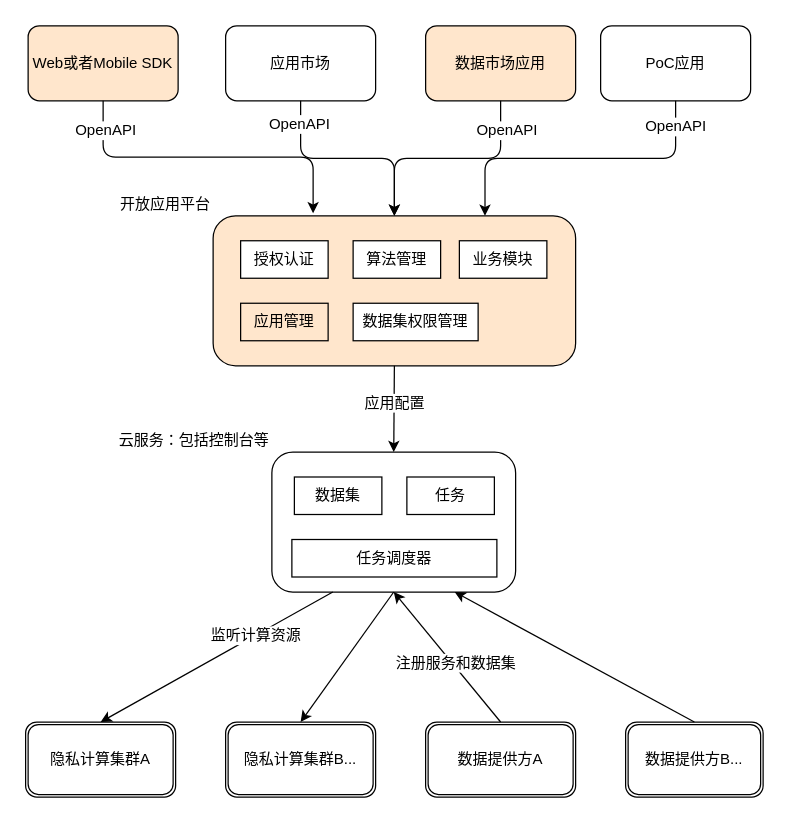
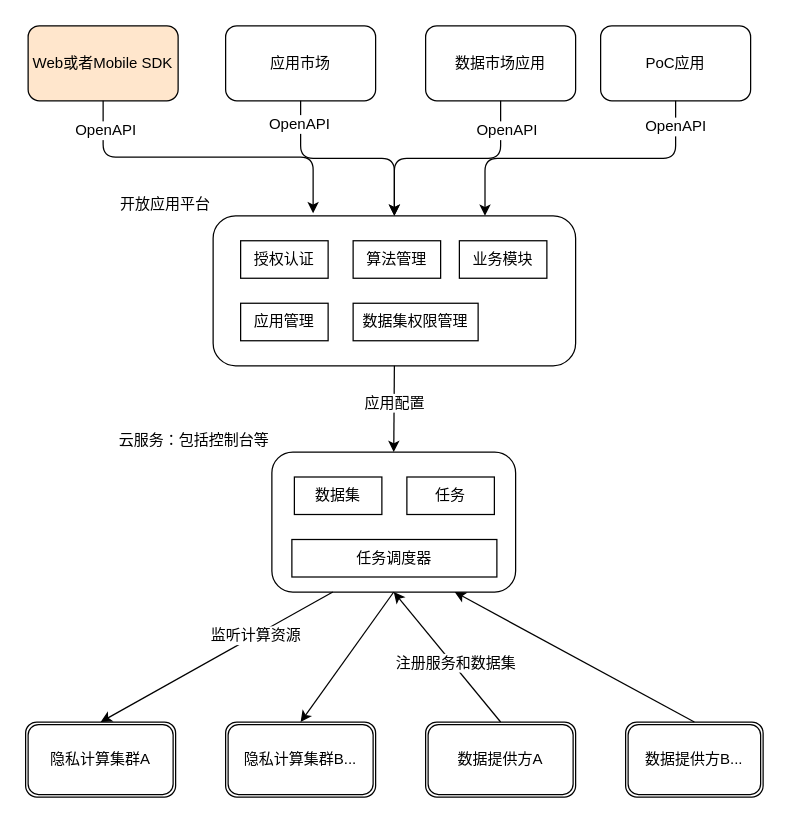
  <mxCell id="0" />
  <mxCell id="1" parent="0" />
- <mxCell id="2" value="开放应用平台" style="rounded=1;whiteSpace=wrap;html=1;direction=west;flipV=0;flipH=0;labelPosition=left;verticalLabelPosition=top;align=right;verticalAlign=bottom;fillColor=#ffe6cc;" parent="1" vertex="1"><mxGeometry x="170" y="172" width="290" height="120" as="geometry" /></mxCell>
+ <mxCell id="2" value="开放应用平台" style="rounded=1;whiteSpace=wrap;html=1;direction=west;flipV=0;flipH=0;labelPosition=left;verticalLabelPosition=top;align=right;verticalAlign=bottom;" parent="1" vertex="1"><mxGeometry x="170" y="172" width="290" height="120" as="geometry" /></mxCell>
  <mxCell id="3" value="授权认证" style="rounded=0;whiteSpace=wrap;html=1;" parent="1" vertex="1"><mxGeometry x="192" y="192" width="70" height="30" as="geometry" /></mxCell>
  <mxCell id="4" value="算法管理" style="rounded=0;whiteSpace=wrap;html=1;" parent="1" vertex="1"><mxGeometry x="282" y="192" width="70" height="30" as="geometry" /></mxCell>
- <mxCell id="5" value="应用管理" style="rounded=0;whiteSpace=wrap;html=1;fillColor=#ffe6cc;" parent="1" vertex="1"><mxGeometry x="192" y="242" width="70" height="30" as="geometry" /></mxCell>
+ <mxCell id="5" value="应用管理" style="rounded=0;whiteSpace=wrap;html=1;" parent="1" vertex="1"><mxGeometry x="192" y="242" width="70" height="30" as="geometry" /></mxCell>
  <mxCell id="6" value="数据集权限管理" style="rounded=0;whiteSpace=wrap;html=1;" parent="1" vertex="1"><mxGeometry x="282" y="242" width="100" height="30" as="geometry" /></mxCell>
  <mxCell id="7" value="Web或者Mobile SDK" style="rounded=1;whiteSpace=wrap;html=1;fillColor=#ffe6cc;" parent="1" vertex="1"><mxGeometry x="22" y="20" width="120" height="60" as="geometry" /></mxCell>
  <mxCell id="8" value="应用市场" style="rounded=1;whiteSpace=wrap;html=1;" parent="1" vertex="1"><mxGeometry x="180" y="20" width="120" height="60" as="geometry" /></mxCell>
- <mxCell id="9" value="数据市场应用" style="rounded=1;whiteSpace=wrap;html=1;fillColor=#ffe6cc;" parent="1" vertex="1"><mxGeometry x="340" y="20" width="120" height="60" as="geometry" /></mxCell>
+ <mxCell id="9" value="数据市场应用" style="rounded=1;whiteSpace=wrap;html=1;" parent="1" vertex="1"><mxGeometry x="340" y="20" width="120" height="60" as="geometry" /></mxCell>
  <mxCell id="10" value="PoC应用" style="rounded=1;whiteSpace=wrap;html=1;" parent="1" vertex="1"><mxGeometry x="480" y="20" width="120" height="60" as="geometry" /></mxCell>
  <mxCell id="11" value="" style="edgeStyle=elbowEdgeStyle;elbow=vertical;endArrow=classic;html=1;exitX=0.5;exitY=1;exitDx=0;exitDy=0;" parent="1" source="7" edge="1"><mxGeometry width="50" height="50" relative="1" as="geometry"><mxPoint x="280" y="340" as="sourcePoint" /><mxPoint x="250" y="170" as="targetPoint" /></mxGeometry></mxCell>
  <mxCell id="12" value="OpenAPI" style="text;html=1;align=center;verticalAlign=middle;resizable=0;points=[];labelBackgroundColor=#ffffff;" parent="11" vertex="1" connectable="0"><mxGeometry x="-0.819" y="1" relative="1" as="geometry"><mxPoint as="offset" /></mxGeometry></mxCell>
  <mxCell id="13" value="" style="edgeStyle=elbowEdgeStyle;elbow=vertical;endArrow=classic;html=1;exitX=0.5;exitY=1;exitDx=0;exitDy=0;entryX=0.5;entryY=1;entryDx=0;entryDy=0;" parent="1" source="8" target="2" edge="1"><mxGeometry width="50" height="50" relative="1" as="geometry"><mxPoint x="280" y="340" as="sourcePoint" /><mxPoint x="330" y="290" as="targetPoint" /></mxGeometry></mxCell>
  <mxCell id="14" value="OpenAPI" style="text;html=1;align=center;verticalAlign=middle;resizable=0;points=[];labelBackgroundColor=#ffffff;" parent="13" vertex="1" connectable="0"><mxGeometry x="-0.784" y="-2" relative="1" as="geometry"><mxPoint as="offset" /></mxGeometry></mxCell>
  <mxCell id="15" value="" style="edgeStyle=elbowEdgeStyle;elbow=vertical;endArrow=classic;html=1;exitX=0.5;exitY=1;exitDx=0;exitDy=0;entryX=0.5;entryY=1;entryDx=0;entryDy=0;" parent="1" source="9" target="2" edge="1"><mxGeometry width="50" height="50" relative="1" as="geometry"><mxPoint x="280" y="340" as="sourcePoint" /><mxPoint x="330" y="290" as="targetPoint" /></mxGeometry></mxCell>
  <mxCell id="16" value="OpenAPI" style="text;html=1;align=center;verticalAlign=middle;resizable=0;points=[];labelBackgroundColor=#ffffff;" parent="15" vertex="1" connectable="0"><mxGeometry x="-0.74" y="4" relative="1" as="geometry"><mxPoint as="offset" /></mxGeometry></mxCell>
  <mxCell id="17" value="" style="edgeStyle=elbowEdgeStyle;elbow=vertical;endArrow=classic;html=1;exitX=0.5;exitY=1;exitDx=0;exitDy=0;entryX=0.25;entryY=1;entryDx=0;entryDy=0;" parent="1" source="10" target="2" edge="1"><mxGeometry width="50" height="50" relative="1" as="geometry"><mxPoint x="280" y="340" as="sourcePoint" /><mxPoint x="330" y="290" as="targetPoint" /></mxGeometry></mxCell>
  <mxCell id="18" value="OpenAPI" style="text;html=1;align=center;verticalAlign=middle;resizable=0;points=[];labelBackgroundColor=#ffffff;" parent="17" vertex="1" connectable="0"><mxGeometry x="-0.834" y="-1" relative="1" as="geometry"><mxPoint as="offset" /></mxGeometry></mxCell>
  <mxCell id="19" value="云服务：包括控制台等" style="rounded=1;whiteSpace=wrap;html=1;labelPosition=left;verticalLabelPosition=top;align=right;verticalAlign=bottom;" parent="1" vertex="1"><mxGeometry x="217" y="361" width="195" height="112" as="geometry" /></mxCell>
  <mxCell id="20" value="隐私计算集群A" style="shape=ext;double=1;rounded=1;whiteSpace=wrap;html=1;" parent="1" vertex="1"><mxGeometry x="20" y="577" width="120" height="60" as="geometry" /></mxCell>
  <mxCell id="21" value="隐私计算集群B..." style="shape=ext;double=1;rounded=1;whiteSpace=wrap;html=1;" parent="1" vertex="1"><mxGeometry x="180" y="577" width="120" height="60" as="geometry" /></mxCell>
  <mxCell id="22" value="数据提供方A" style="shape=ext;double=1;rounded=1;whiteSpace=wrap;html=1;" parent="1" vertex="1"><mxGeometry x="340" y="577" width="120" height="60" as="geometry" /></mxCell>
  <mxCell id="23" value="数据提供方B..." style="shape=ext;double=1;rounded=1;whiteSpace=wrap;html=1;" parent="1" vertex="1"><mxGeometry x="500" y="577" width="110" height="60" as="geometry" /></mxCell>
  <mxCell id="24" value="" style="endArrow=classic;html=1;exitX=0.5;exitY=0;exitDx=0;exitDy=0;entryX=0.5;entryY=0;entryDx=0;entryDy=0;" parent="1" source="2" target="19" edge="1"><mxGeometry width="50" height="50" relative="1" as="geometry"><mxPoint x="315" y="333" as="sourcePoint" /><mxPoint x="330" y="431" as="targetPoint" /></mxGeometry></mxCell>
  <mxCell id="25" value="应用配置" style="text;html=1;align=center;verticalAlign=middle;resizable=0;points=[];labelBackgroundColor=#ffffff;" parent="24" vertex="1" connectable="0"><mxGeometry x="-0.131" relative="1" as="geometry"><mxPoint as="offset" /></mxGeometry></mxCell>
  <mxCell id="26" value="" style="endArrow=classic;html=1;entryX=0.5;entryY=0;entryDx=0;entryDy=0;exitX=0.25;exitY=1;exitDx=0;exitDy=0;" parent="1" source="19" target="20" edge="1"><mxGeometry width="50" height="50" relative="1" as="geometry"><mxPoint x="280" y="440" as="sourcePoint" /><mxPoint x="330" y="390" as="targetPoint" /></mxGeometry></mxCell>
  <mxCell id="27" value="监听计算资源" style="text;html=1;align=center;verticalAlign=middle;resizable=0;points=[];labelBackgroundColor=#ffffff;" parent="26" vertex="1" connectable="0"><mxGeometry x="-0.329" relative="1" as="geometry"><mxPoint as="offset" /></mxGeometry></mxCell>
  <mxCell id="28" value="" style="endArrow=classic;html=1;entryX=0.5;entryY=0;entryDx=0;entryDy=0;exitX=0.5;exitY=1;exitDx=0;exitDy=0;" parent="1" source="19" target="21" edge="1"><mxGeometry width="50" height="50" relative="1" as="geometry"><mxPoint x="325" y="450" as="sourcePoint" /><mxPoint x="0" y="540" as="targetPoint" /></mxGeometry></mxCell>
  <mxCell id="29" value="" style="endArrow=classic;html=1;exitX=0.5;exitY=0;exitDx=0;exitDy=0;entryX=0.5;entryY=1;entryDx=0;entryDy=0;" parent="1" source="22" target="19" edge="1"><mxGeometry width="50" height="50" relative="1" as="geometry"><mxPoint x="280" y="440" as="sourcePoint" /><mxPoint x="330" y="390" as="targetPoint" /></mxGeometry></mxCell>
  <mxCell id="30" value="注册服务和数据集" style="text;html=1;align=center;verticalAlign=middle;resizable=0;points=[];labelBackgroundColor=#ffffff;" parent="29" vertex="1" connectable="0"><mxGeometry x="-0.111" y="-2" relative="1" as="geometry"><mxPoint as="offset" /></mxGeometry></mxCell>
  <mxCell id="31" value="" style="endArrow=classic;html=1;exitX=0.5;exitY=0;exitDx=0;exitDy=0;entryX=0.75;entryY=1;entryDx=0;entryDy=0;" parent="1" source="23" target="19" edge="1"><mxGeometry width="50" height="50" relative="1" as="geometry"><mxPoint x="370" y="540" as="sourcePoint" /><mxPoint x="325" y="450" as="targetPoint" /></mxGeometry></mxCell>
  <mxCell id="32" value="数据集" style="rounded=0;whiteSpace=wrap;html=1;" parent="1" vertex="1"><mxGeometry x="235" y="381" width="70" height="30" as="geometry" /></mxCell>
  <mxCell id="33" value="任务" style="rounded=0;whiteSpace=wrap;html=1;" parent="1" vertex="1"><mxGeometry x="325" y="381" width="70" height="30" as="geometry" /></mxCell>
  <mxCell id="34" value="任务调度器" style="rounded=0;whiteSpace=wrap;html=1;" parent="1" vertex="1"><mxGeometry x="233" y="431" width="164" height="30" as="geometry" /></mxCell>
  <mxCell id="35" value="业务模块" style="rounded=0;whiteSpace=wrap;html=1;" parent="1" vertex="1"><mxGeometry x="367" y="192" width="70" height="30" as="geometry" /></mxCell>
